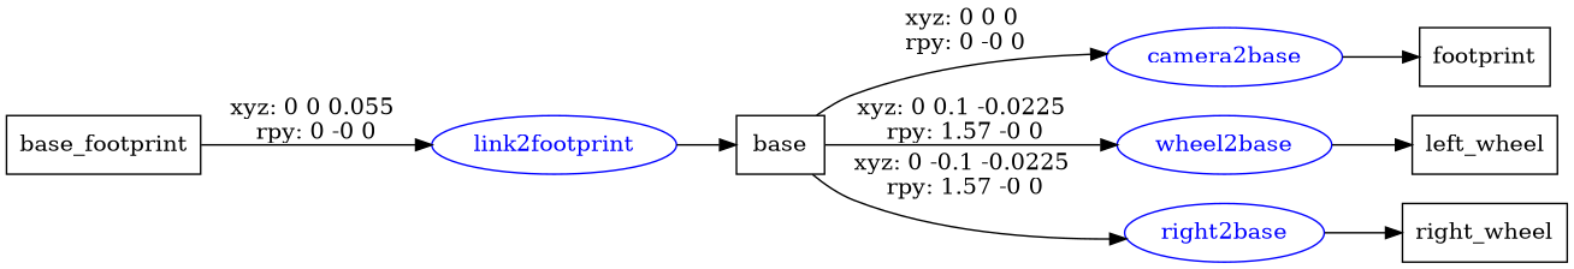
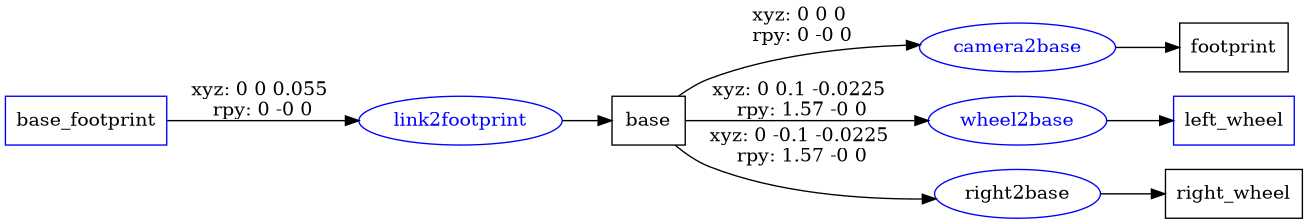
  digraph {
    rankdir=LR
    node [shape=box]
-   n1 [label=base_footprint]
+   n1 [label=base_footprint color=blue]
    link2footprint [color=blue fontcolor=blue shape=ellipse]
    n3 [label=base]
    camera2base [color=blue fontcolor=blue shape=ellipse]
    n5 [color=blue fontcolor=blue label=wheel2base shape=ellipse]
-   right2base [color=blue fontcolor=blue shape=ellipse]
+   right2base [color=blue fontcolor=black shape=ellipse]
    n7 [label=footprint]
-   n8 [label=left_wheel]
+   n8 [label=left_wheel color=blue]
    n9 [label=right_wheel]
    n1 -> link2footprint [label="xyz: 0 0 0.055 \nrpy: 0 -0 0"]
    link2footprint -> n3
    n3 -> camera2base [label="xyz: 0 0 0 \nrpy: 0 -0 0"]
    n3 -> n5 [label="xyz: 0 0.1 -0.0225 \nrpy: 1.57 -0 0"]
    n3 -> right2base [label="xyz: 0 -0.1 -0.0225 \nrpy: 1.57 -0 0"]
    camera2base -> n7
    n5 -> n8
    right2base -> n9
  }
